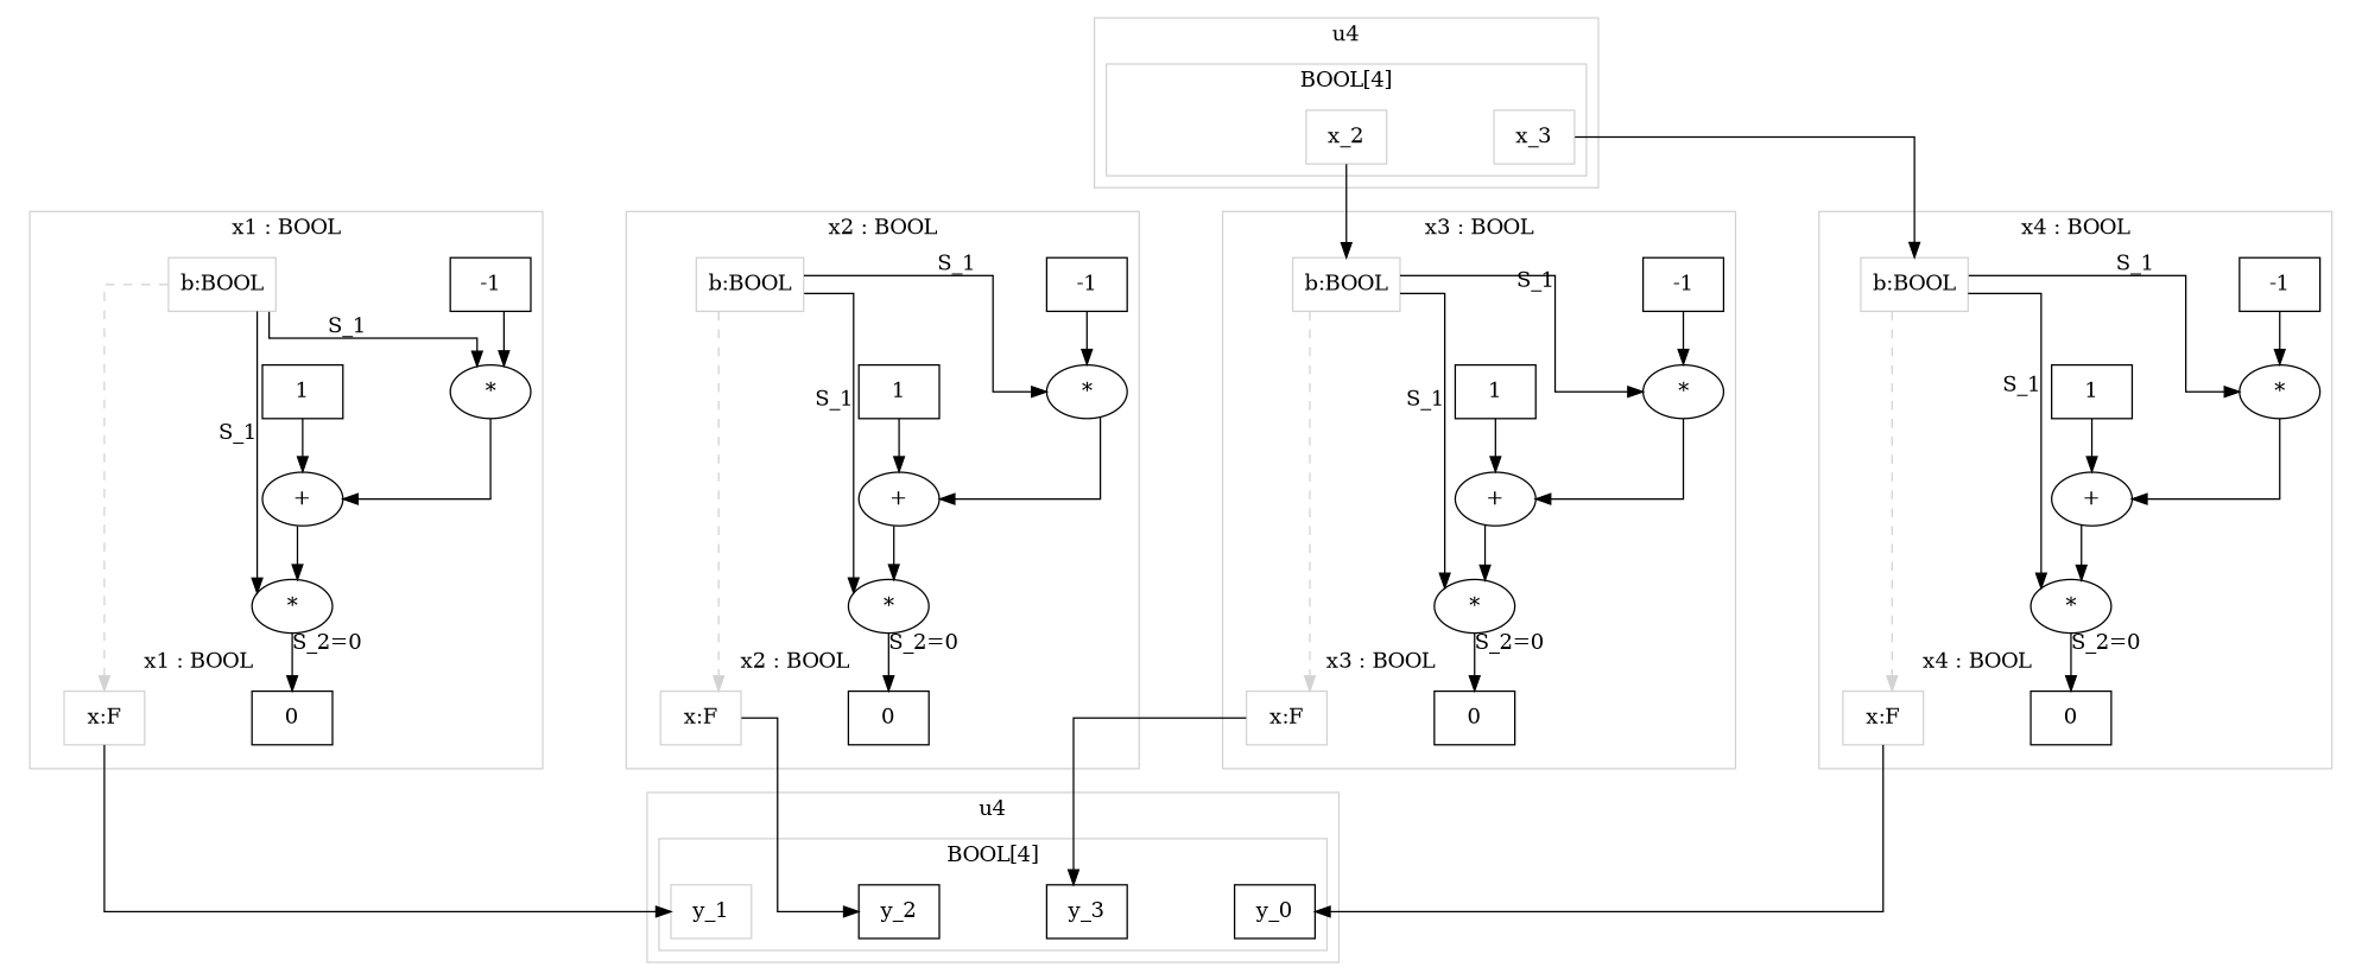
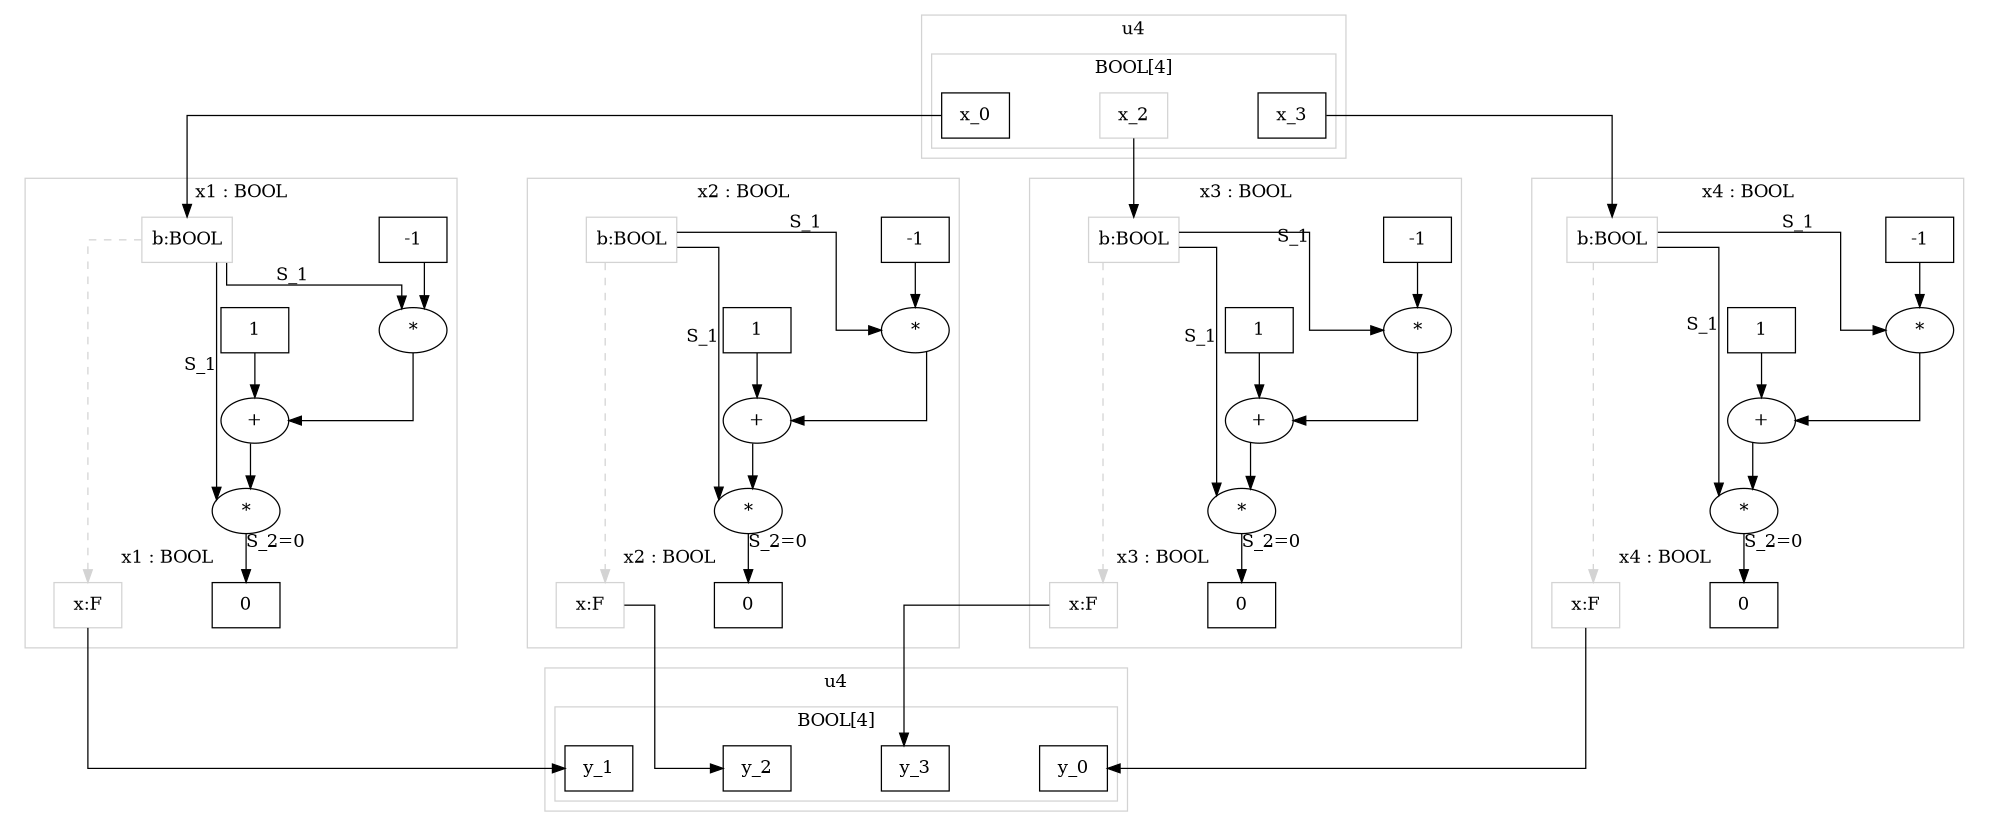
  digraph {
    forcelabels=true
    nodesep=1.0
    splines=ortho
    node [shape=box]
+   n1 [label=x_0]
    n2 [color=lightgrey label=x_2]
-   n3 [label=x_3 color=lightgray]
+   n3 [label=x_3]
    n4 [color=lightgrey label="x:F"]
    n5 [label=0]
    n6 [color=lightgray label="b:BOOL"]
    n7 [label="*" shape=""]
    n8 [label="*" shape=""]
    n9 [label="+" shape=""]
    n10 [label=1]
    n11 [label=-1]
    n12 [color=lightgrey label="x:F"]
    n13 [label=0]
    n14 [color=lightgray label="b:BOOL"]
    n15 [label="*" shape=""]
    n16 [label="*" shape=""]
    n17 [label="+" shape=""]
    n18 [label=1]
    n19 [label=-1]
    n20 [color=lightgrey label="x:F"]
    n21 [label=0]
    n22 [color=lightgray label="b:BOOL"]
    n23 [label="*" shape=""]
    n24 [label="*" shape=""]
    n25 [label="+" shape=""]
    n26 [label=1]
    n27 [label=-1]
    n28 [color=lightgrey label="x:F"]
    n29 [label=0]
    n30 [color=lightgray label="b:BOOL"]
    n31 [label="*" shape=""]
    n32 [label="*" shape=""]
    n33 [label="+" shape=""]
    n34 [label=1]
    n35 [label=-1]
    n36 [label=y_0]
-   n37 [label=y_1 color=lightgrey]
+   n37 [label=y_1]
    n38 [label=y_2]
    n39 [label=y_3]
    subgraph cluster_1 {
      color=lightgray
      label=u4
      subgraph cluster_2 {
        color=lightgray
        label="BOOL[4]"
+       n1
        n2
        n3
      }
    }
    subgraph cluster_3 {
      color=white
      subgraph cluster_4 {
        color=lightgray
        label="x4 : BOOL"
        n6
        n7
        n8
        n9
        n10
        n11
        subgraph cluster_5 {
          color=white
          label="x4 : BOOL"
          n4
          n5
        }
      }
      subgraph cluster_6 {
        color=lightgray
        label="x3 : BOOL"
        n14
        n15
        n16
        n17
        n18
        n19
        subgraph cluster_7 {
          color=white
          label="x3 : BOOL"
          n12
          n13
        }
      }
      subgraph cluster_8 {
        color=lightgray
        label="x2 : BOOL"
        n22
        n23
        n24
        n25
        n26
        n27
        subgraph cluster_9 {
          color=white
          label="x2 : BOOL"
          n20
          n21
        }
      }
      subgraph cluster_10 {
        color=lightgray
        label="x1 : BOOL"
        n30
        n31
        n32
        n33
        n34
        n35
        subgraph cluster_11 {
          color=white
          label="x1 : BOOL"
          n28
          n29
        }
      }
    }
    subgraph cluster_12 {
      color=lightgray
      label=u4
      subgraph cluster_13 {
        color=lightgray
        label="BOOL[4]"
        n36
        n37
        n38
        n39
      }
    }
+   n1 -> n30
    n2 -> n14
    n3 -> n6
    n4 -> n36
    n6 -> n4 [color=lightgrey style=dashed]
    n6 -> n7 [xlabel=S_1]
    n6 -> n8 [xlabel=S_1]
    n7 -> n9
    n8 -> n5 [xlabel="S_2=0 "]
    n9 -> n8
    n10 -> n9
    n11 -> n7
    n12 -> n39
    n14 -> n12 [color=lightgrey style=dashed]
    n14 -> n15 [xlabel=S_1]
    n14 -> n16 [xlabel=S_1]
    n15 -> n17
    n16 -> n13 [xlabel="S_2=0 "]
    n17 -> n16
    n18 -> n17
    n19 -> n15
    n20 -> n38
    n22 -> n20 [color=lightgrey style=dashed]
    n22 -> n23 [xlabel=S_1]
    n22 -> n24 [xlabel=S_1]
    n23 -> n25
    n24 -> n21 [xlabel="S_2=0 "]
    n25 -> n24
    n26 -> n25
    n27 -> n23
    n28 -> n37
    n30 -> n28 [color=lightgrey style=dashed]
    n30 -> n31 [xlabel=S_1]
    n30 -> n32 [xlabel=S_1]
    n31 -> n33
    n32 -> n29 [xlabel="S_2=0 "]
    n33 -> n32
    n34 -> n33
    n35 -> n31
  }
